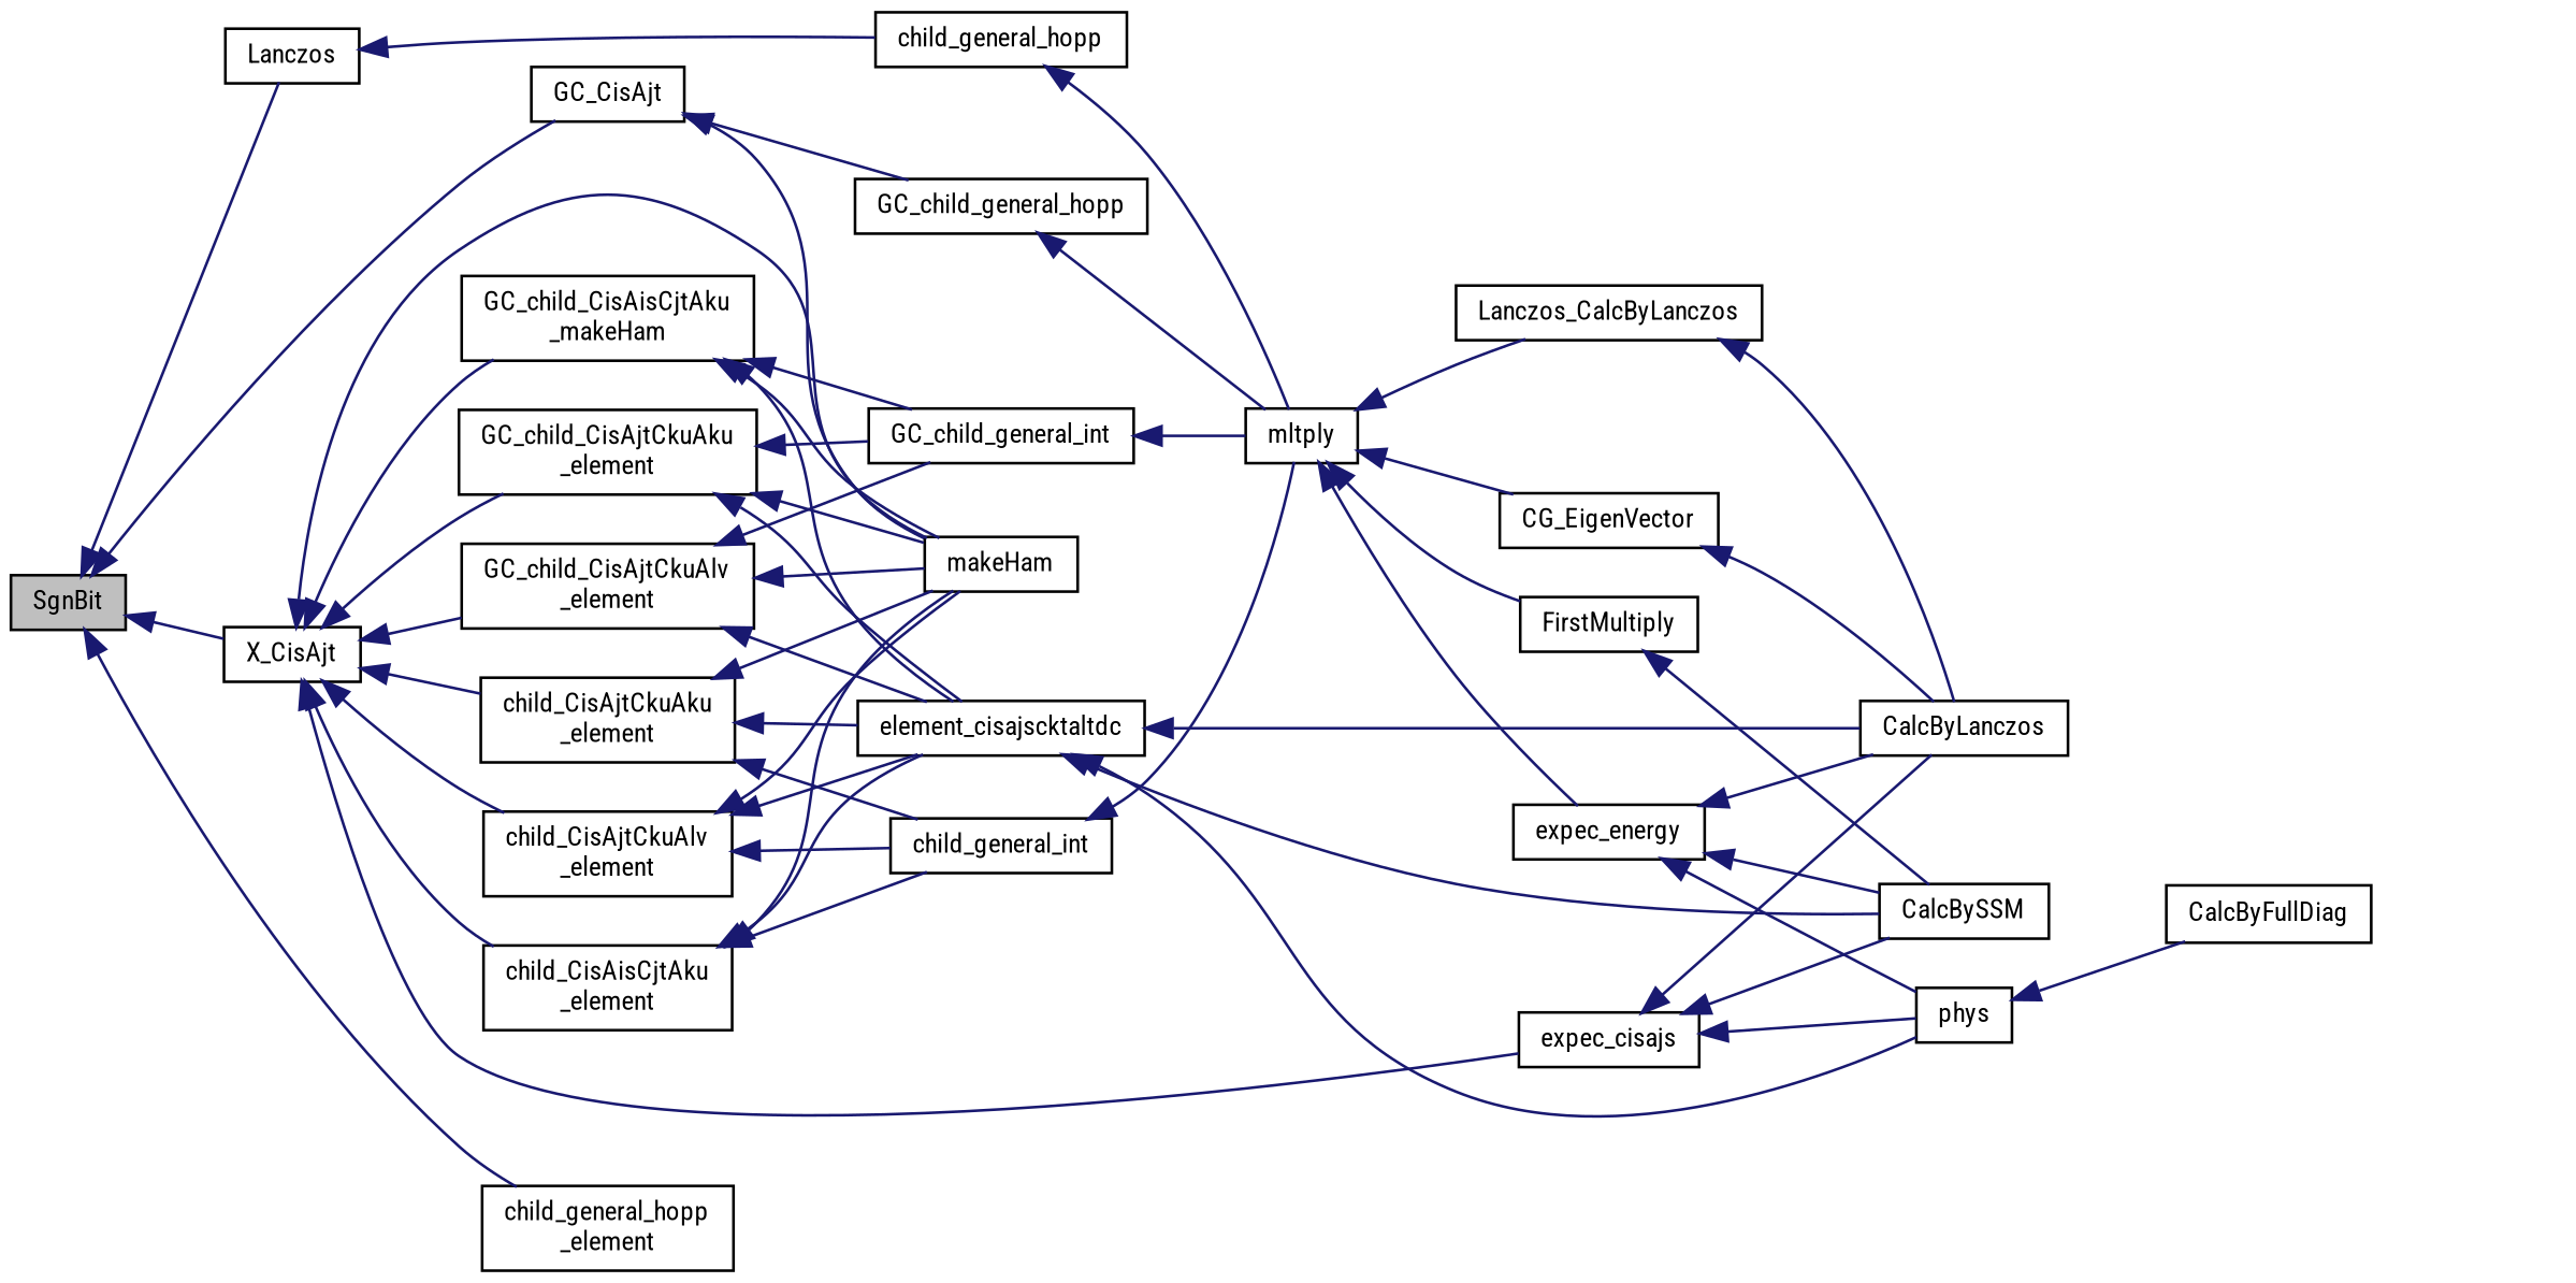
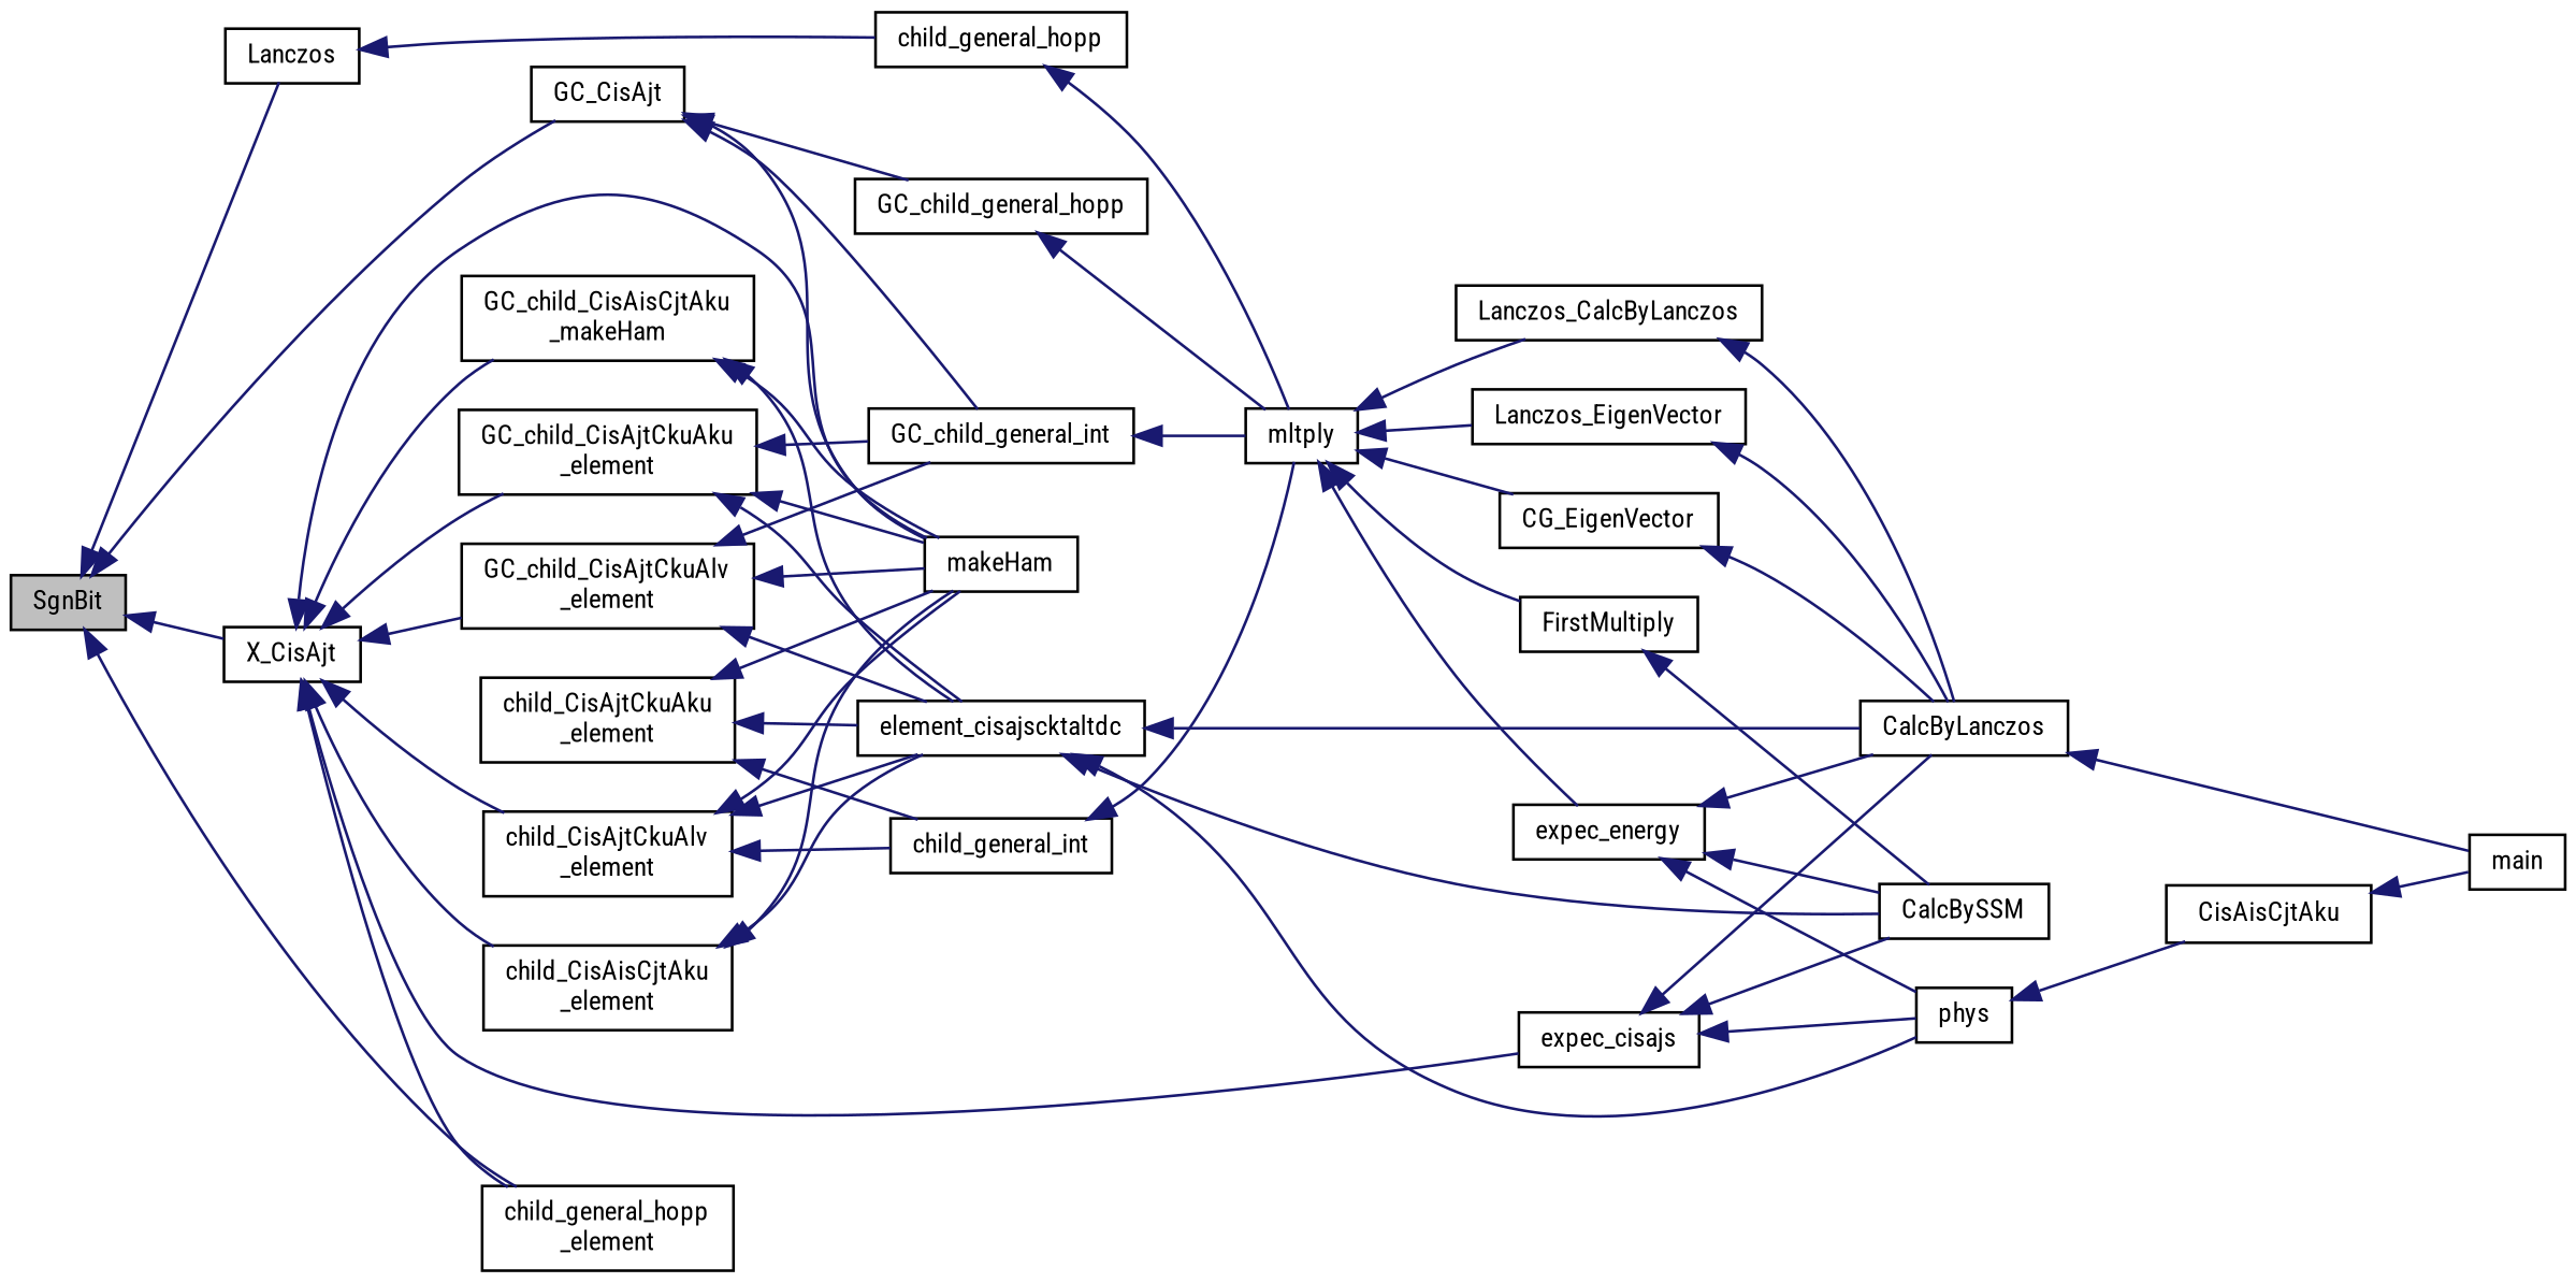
  digraph {
    fontname="Roboto Condensed"
    rankdir=LR
    node [color=black fillcolor=white fontname="Roboto Condensed" fontsize=10 shape=record style=filled]
    edge [color=midnightblue dir=back fontname="Roboto Condensed" fontsize=10 labelfontname=Helvetica labelfontsize=10 style=solid]
    n1 [fillcolor=grey75 fontcolor=black height=0.2 label=SgnBit width=0.4]
    n2 [height=0.2 label=Lanczos width=0.4]
    n3 [height=0.2 label=GC_CisAjt width=0.4]
    n4 [height=0.2 label=X_CisAjt width=0.4]
    n5 [height=0.2 label="child_general_hopp\l_element" width=0.4]
    n6 [height=0.2 label=child_general_hopp width=0.4]
    n7 [height=0.2 label=makeHam width=0.4]
    n8 [height=0.2 label=GC_child_general_hopp width=0.4]
    n9 [height=0.2 label=expec_cisajs width=0.4]
    n10 [height=0.2 label="child_CisAisCjtAku\l_element" width=0.4]
    n11 [height=0.2 label="child_CisAjtCkuAku\l_element" width=0.4]
    n12 [height=0.2 label="child_CisAjtCkuAlv\l_element" width=0.4]
    n13 [height=0.2 label="GC_child_CisAisCjtAku\l_makeHam" width=0.4]
    n14 [height=0.2 label="GC_child_CisAjtCkuAku\l_element" width=0.4]
    n15 [height=0.2 label="GC_child_CisAjtCkuAlv\l_element" width=0.4]
    n16 [height=0.2 label=mltply width=0.4]
    n17 [height=0.2 label=CG_EigenVector width=0.4]
    n18 [height=0.2 label=expec_energy width=0.4]
    n19 [height=0.2 label=FirstMultiply width=0.4]
    n20 [height=0.2 label=Lanczos_CalcByLanczos width=0.4]
+   n21 [height=0.2 label=Lanczos_EigenVector width=0.4]
    n22 [height=0.2 label=CalcByLanczos width=0.4]
    n23 [height=0.2 label=CalcBySSM width=0.4]
    n24 [height=0.2 label=phys width=0.4]
-   n26 [height=0.2 label=CalcByFullDiag width=0.4]
+   n25 [height=0.2 label=main width=0.4]
+   n26 [height=0.2 label=CisAisCjtAku width=0.4]
    n27 [height=0.2 label=element_cisajscktaltdc width=0.4]
    n28 [height=0.2 label=child_general_int width=0.4]
    n29 [height=0.2 label=GC_child_general_int width=0.4]
    n1 -> n2
    n1 -> n3
    n1 -> n4
    n1 -> n5
    n2 -> n6
    n3 -> n7
    n3 -> n8
    n4 -> n7
    n4 -> n9
    n4 -> n10
-   n4 -> n11
+   n4 -> n5
    n4 -> n12
    n4 -> n13
    n4 -> n14
    n4 -> n15
    n6 -> n16
    n8 -> n16
    n9 -> n22
    n9 -> n23
    n9 -> n24
    n10 -> n7
    n10 -> n27
-   n10 -> n28
    n11 -> n7
    n11 -> n27
    n11 -> n28
    n12 -> n7
    n12 -> n27
    n12 -> n28
    n13 -> n7
    n13 -> n27
-   n13 -> n29
+   n3 -> n29
    n14 -> n7
    n14 -> n27
    n14 -> n29
    n15 -> n7
    n15 -> n27
    n15 -> n29
    n16 -> n17
    n16 -> n18
    n16 -> n19
    n16 -> n20
+   n16 -> n21
    n17 -> n22
    n18 -> n22
    n18 -> n23
    n18 -> n24
    n19 -> n23
    n20 -> n22
+   n21 -> n22
+   n22 -> n25
    n24 -> n26
+   n26 -> n25
    n27 -> n22
    n27 -> n23
    n27 -> n24
    n28 -> n16
    n29 -> n16
  }
